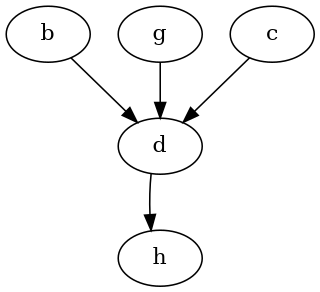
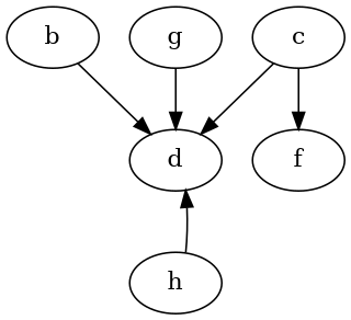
  digraph {
    node [weight=5]
    edge [weight=4]
    b [weight=3]
    d [weight=1]
    c
+   f [weight=2]
    h [weight=2]
    g
    b -> d
-   d -> h [weight=2]
+   h -> d [weight=2]
    c -> d
+   c -> f [weight=1]
    g -> d [weight=1]
  }
